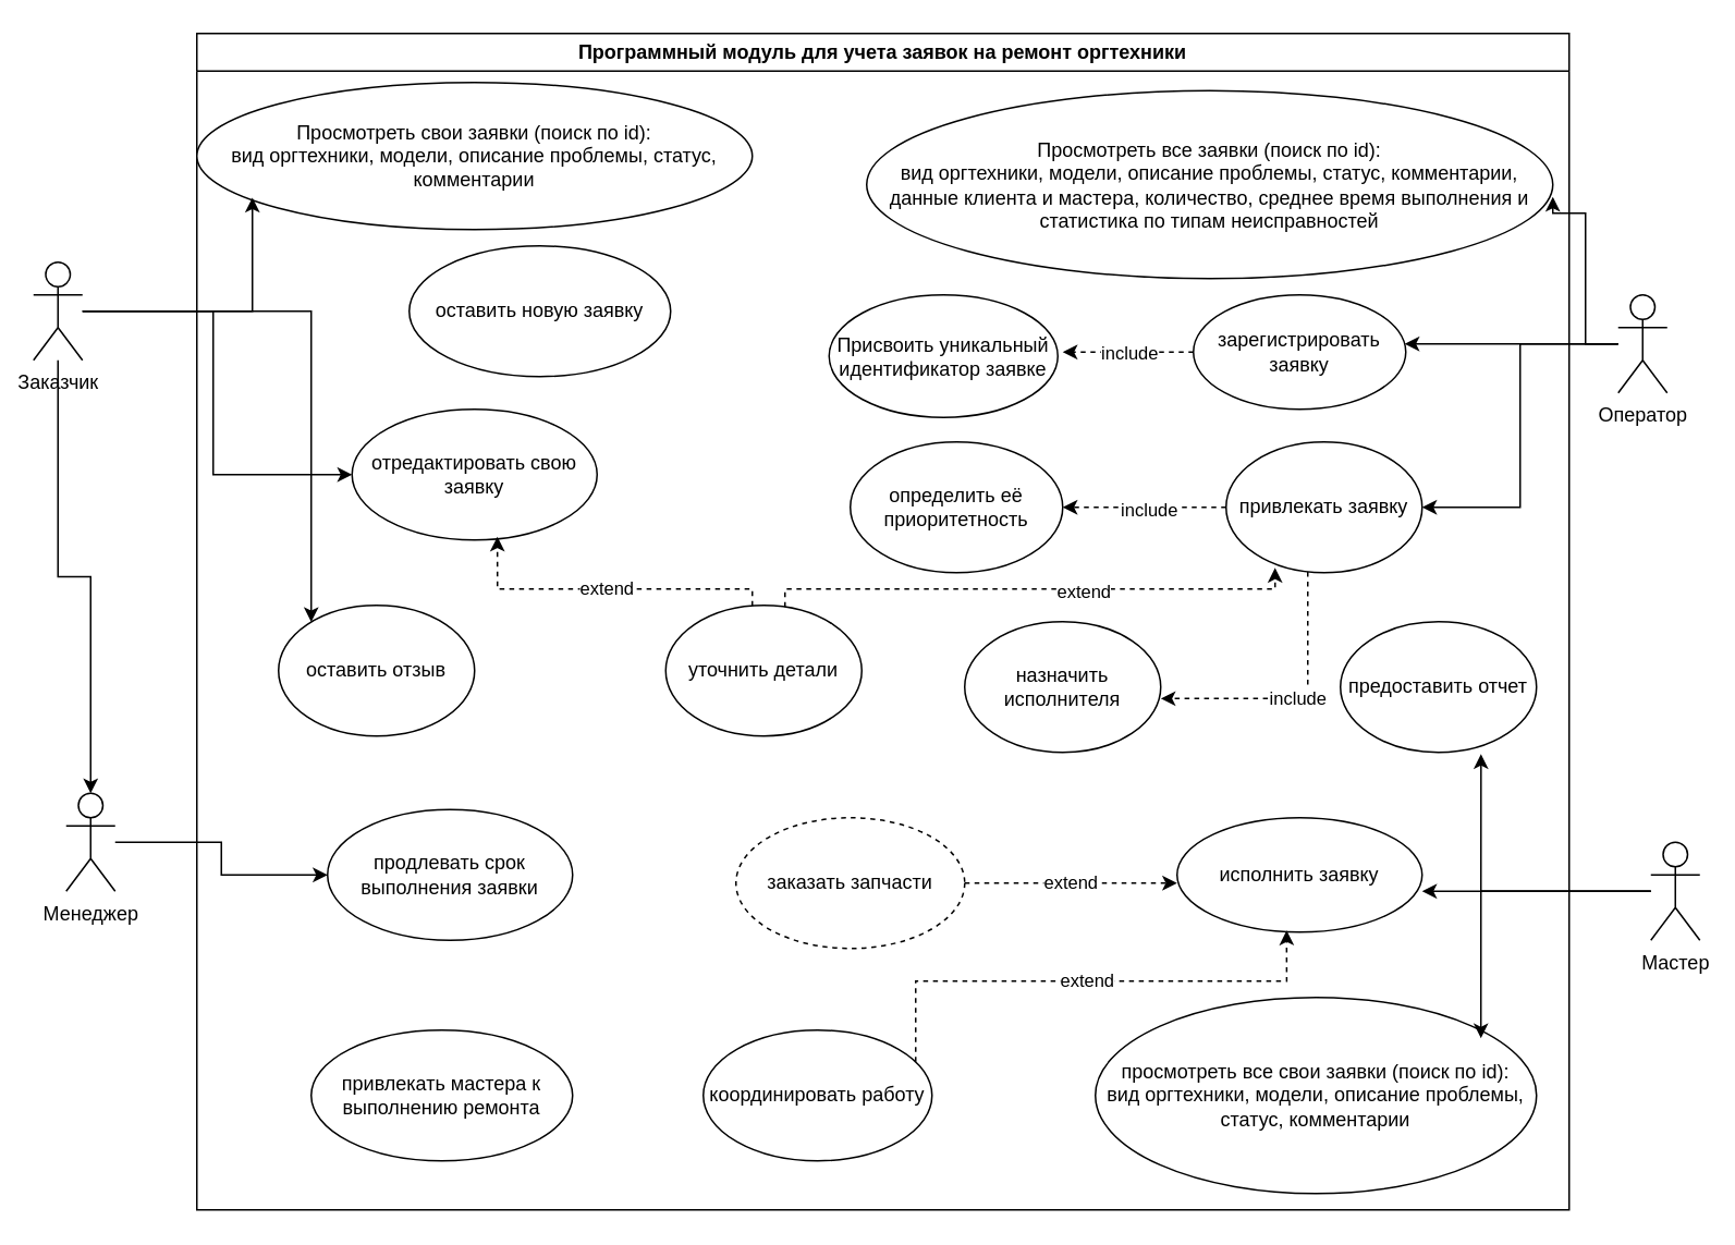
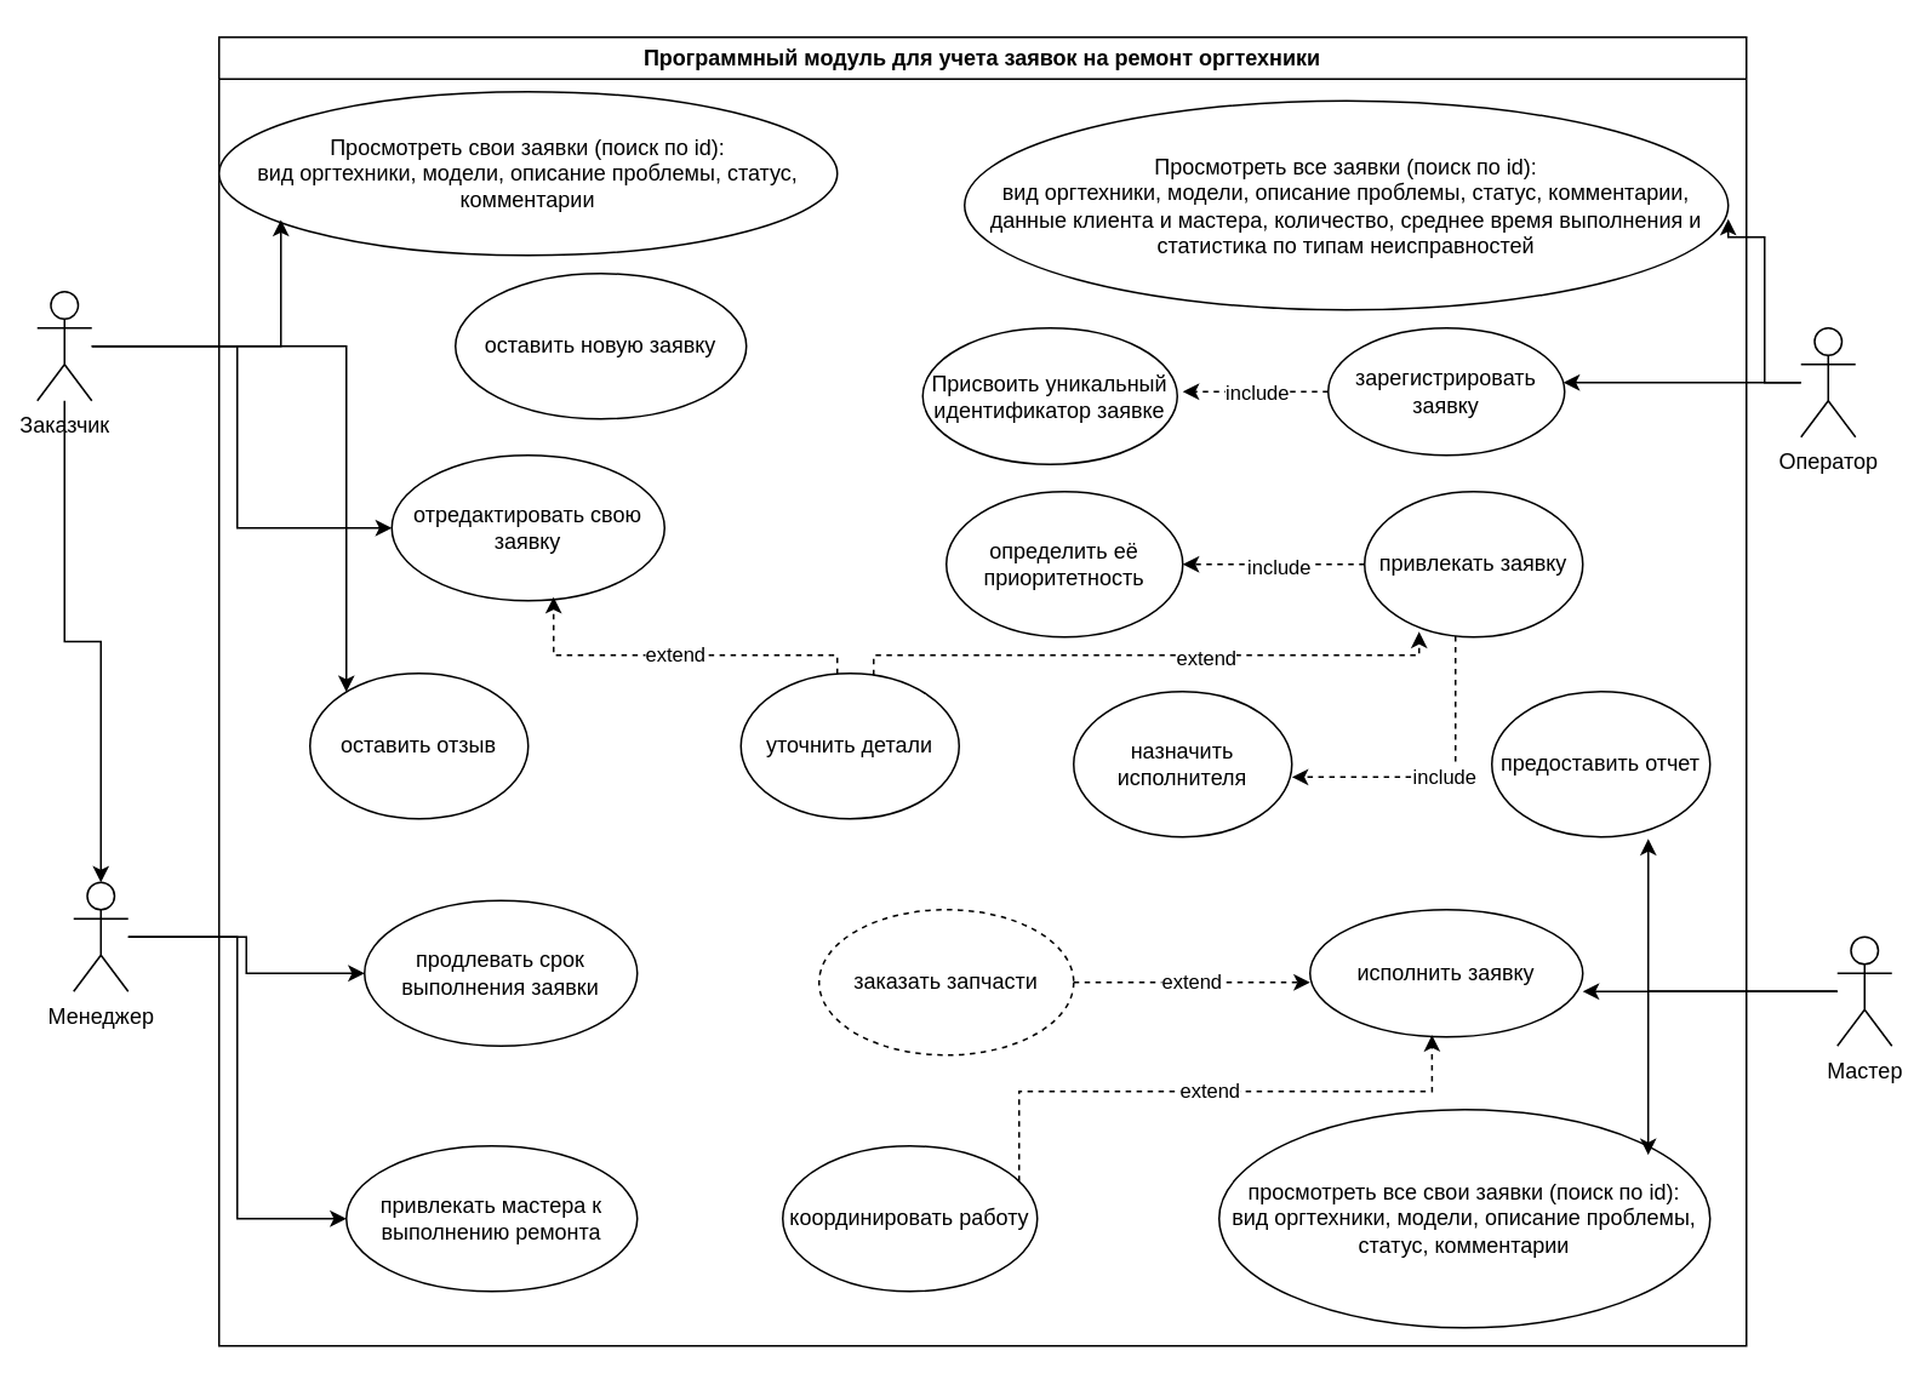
  <mxCell id="0" />
  <mxCell id="1" parent="0" />
  <mxCell id="2" value="Программный модуль для учета заявок на ремонт оргтехники" style="swimlane;whiteSpace=wrap;html=1;" vertex="1" parent="1"><mxGeometry x="120" y="20" width="840" height="720" as="geometry"><mxRectangle x="540" y="90" width="140" height="30" as="alternateBounds" /></mxGeometry></mxCell>
  <mxCell id="3" value="Просмотреть свои заявки (поиск по id):&lt;div&gt;вид оргтехники, модели, описание проблемы, статус, комментарии&lt;/div&gt;" style="ellipse;whiteSpace=wrap;html=1;" vertex="1" parent="2"><mxGeometry y="30" width="340" height="90" as="geometry" /></mxCell>
  <mxCell id="4" value="Присвоить уникальный идентификатор заявке" style="ellipse;whiteSpace=wrap;html=1;" vertex="1" parent="2"><mxGeometry x="387" y="160" width="140" height="75" as="geometry" /></mxCell>
  <mxCell id="5" value="определить её приоритетность" style="ellipse;whiteSpace=wrap;html=1;" vertex="1" parent="2"><mxGeometry x="400" y="250" width="130" height="80" as="geometry" /></mxCell>
  <mxCell id="6" value="Просмотреть все заявки (поиск по id):&lt;div&gt;вид оргтехники, модели, описание проблемы, статус, комментарии, данные клиента и мастера, количество, среднее время выполнения и статистика по типам неисправностей&lt;/div&gt;" style="ellipse;whiteSpace=wrap;html=1;" vertex="1" parent="2"><mxGeometry x="410" y="35" width="420" height="115" as="geometry" /></mxCell>
  <mxCell id="7" style="edgeStyle=orthogonalEdgeStyle;rounded=0;orthogonalLoop=1;jettySize=auto;html=1;dashed=1;" edge="1" parent="2" source="9" target="5"><mxGeometry relative="1" as="geometry" /></mxCell>
  <mxCell id="8" value="include" style="edgeLabel;html=1;align=center;verticalAlign=middle;resizable=0;points=[];" vertex="1" connectable="0" parent="7"><mxGeometry x="-0.04" y="1" relative="1" as="geometry"><mxPoint as="offset" /></mxGeometry></mxCell>
  <mxCell id="9" value="привлекать заявку" style="ellipse;whiteSpace=wrap;html=1;" vertex="1" parent="2"><mxGeometry x="630" y="250" width="120" height="80" as="geometry" /></mxCell>
  <mxCell id="10" value="продлевать срок выполнения заявки" style="ellipse;whiteSpace=wrap;html=1;" vertex="1" parent="2"><mxGeometry x="80" y="475" width="150" height="80" as="geometry" /></mxCell>
  <mxCell id="11" value="оставить отзыв" style="ellipse;whiteSpace=wrap;html=1;" vertex="1" parent="2"><mxGeometry x="50" y="350" width="120" height="80" as="geometry" /></mxCell>
  <mxCell id="12" value="уточнить детали" style="ellipse;whiteSpace=wrap;html=1;" vertex="1" parent="2"><mxGeometry x="287" y="350" width="120" height="80" as="geometry" /></mxCell>
  <mxCell id="13" value="привлекать мастера к выполнению ремонта" style="ellipse;whiteSpace=wrap;html=1;" vertex="1" parent="2"><mxGeometry x="70" y="610" width="160" height="80" as="geometry" /></mxCell>
  <mxCell id="14" value="отредактировать свою заявку" style="ellipse;whiteSpace=wrap;html=1;" vertex="1" parent="2"><mxGeometry x="95" y="230" width="150" height="80" as="geometry" /></mxCell>
  <mxCell id="15" value="координировать работу" style="ellipse;whiteSpace=wrap;html=1;" vertex="1" parent="2"><mxGeometry x="310" y="610" width="140" height="80" as="geometry" /></mxCell>
  <mxCell id="16" value="include" style="edgeStyle=orthogonalEdgeStyle;rounded=0;orthogonalLoop=1;jettySize=auto;html=1;dashed=1;" edge="1" parent="2" source="17"><mxGeometry relative="1" as="geometry"><mxPoint x="530" y="195" as="targetPoint" /></mxGeometry></mxCell>
  <mxCell id="17" value="зарегистрировать заявку" style="ellipse;whiteSpace=wrap;html=1;" vertex="1" parent="2"><mxGeometry x="610" y="160" width="130" height="70" as="geometry" /></mxCell>
  <mxCell id="18" value="оставить новую заявку" style="ellipse;whiteSpace=wrap;html=1;" vertex="1" parent="2"><mxGeometry x="130" y="130" width="160" height="80" as="geometry" /></mxCell>
  <mxCell id="19" value="предоставить отчет" style="ellipse;whiteSpace=wrap;html=1;" vertex="1" parent="2"><mxGeometry x="700" y="360" width="120" height="80" as="geometry" /></mxCell>
  <mxCell id="20" value="назначить исполнителя" style="ellipse;whiteSpace=wrap;html=1;" vertex="1" parent="2"><mxGeometry x="470" y="360" width="120" height="80" as="geometry" /></mxCell>
  <mxCell id="21" value="просмотреть все свои заявки (поиск по id):&lt;div&gt;вид оргтехники, модели, описание проблемы, статус, комментарии&lt;/div&gt;" style="ellipse;whiteSpace=wrap;html=1;" vertex="1" parent="2"><mxGeometry x="550" y="590" width="270" height="120" as="geometry" /></mxCell>
  <mxCell id="22" value="заказать запчасти" style="ellipse;whiteSpace=wrap;html=1;dashed=1;" vertex="1" parent="2"><mxGeometry x="330" y="480" width="140" height="80" as="geometry" /></mxCell>
  <mxCell id="23" value="исполнить заявку" style="ellipse;whiteSpace=wrap;html=1;" vertex="1" parent="2"><mxGeometry x="600" y="480" width="150" height="70" as="geometry" /></mxCell>
  <mxCell id="24" value="include" style="edgeStyle=orthogonalEdgeStyle;rounded=0;orthogonalLoop=1;jettySize=auto;html=1;entryX=1;entryY=0.588;entryDx=0;entryDy=0;entryPerimeter=0;dashed=1;" edge="1" parent="2" source="9" target="20"><mxGeometry relative="1" as="geometry"><Array as="points"><mxPoint x="680" y="407" /></Array></mxGeometry></mxCell>
  <mxCell id="25" value="extend" style="edgeStyle=orthogonalEdgeStyle;rounded=0;orthogonalLoop=1;jettySize=auto;html=1;entryX=0.593;entryY=0.975;entryDx=0;entryDy=0;entryPerimeter=0;dashed=1;" edge="1" parent="2" source="12" target="14"><mxGeometry relative="1" as="geometry"><Array as="points"><mxPoint x="340" y="340" /><mxPoint x="184" y="340" /></Array></mxGeometry></mxCell>
  <mxCell id="26" style="edgeStyle=orthogonalEdgeStyle;rounded=0;orthogonalLoop=1;jettySize=auto;html=1;entryX=0.25;entryY=0.963;entryDx=0;entryDy=0;entryPerimeter=0;dashed=1;" edge="1" parent="2" source="12" target="9"><mxGeometry relative="1" as="geometry"><Array as="points"><mxPoint x="360" y="340" /><mxPoint x="660" y="340" /></Array></mxGeometry></mxCell>
  <mxCell id="27" value="extend" style="edgeLabel;html=1;align=center;verticalAlign=middle;resizable=0;points=[];" vertex="1" connectable="0" parent="26"><mxGeometry x="0.189" y="-1" relative="1" as="geometry"><mxPoint as="offset" /></mxGeometry></mxCell>
  <mxCell id="28" value="extend" style="edgeStyle=orthogonalEdgeStyle;rounded=0;orthogonalLoop=1;jettySize=auto;html=1;dashed=1;" edge="1" parent="2" source="22"><mxGeometry relative="1" as="geometry"><mxPoint x="600" y="520" as="targetPoint" /></mxGeometry></mxCell>
  <mxCell id="29" value="extend" style="edgeStyle=orthogonalEdgeStyle;rounded=0;orthogonalLoop=1;jettySize=auto;html=1;entryX=0.447;entryY=0.986;entryDx=0;entryDy=0;entryPerimeter=0;dashed=1;" edge="1" parent="2" source="15" target="23"><mxGeometry relative="1" as="geometry"><Array as="points"><mxPoint x="440" y="580" /><mxPoint x="667" y="580" /></Array></mxGeometry></mxCell>
  <mxCell id="30" style="edgeStyle=orthogonalEdgeStyle;rounded=0;orthogonalLoop=1;jettySize=auto;html=1;entryX=0;entryY=0.5;entryDx=0;entryDy=0;" edge="1" parent="1" source="32" target="10"><mxGeometry relative="1" as="geometry" /></mxCell>
+ <mxCell id="31" style="edgeStyle=orthogonalEdgeStyle;rounded=0;orthogonalLoop=1;jettySize=auto;html=1;entryX=0;entryY=0.5;entryDx=0;entryDy=0;" edge="1" parent="1" source="32" target="13"><mxGeometry relative="1" as="geometry" /></mxCell>
  <mxCell id="32" value="Менеджер" style="shape=umlActor;verticalLabelPosition=bottom;verticalAlign=top;html=1;outlineConnect=0;" vertex="1" parent="1"><mxGeometry x="40" y="485" width="30" height="60" as="geometry" /></mxCell>
  <mxCell id="33" value="Мастер" style="shape=umlActor;verticalLabelPosition=bottom;verticalAlign=top;html=1;outlineConnect=0;" vertex="1" parent="1"><mxGeometry x="1010" y="515" width="30" height="60" as="geometry" /></mxCell>
  <mxCell id="34" style="edgeStyle=orthogonalEdgeStyle;rounded=0;orthogonalLoop=1;jettySize=auto;html=1;" edge="1" parent="1" source="37" target="32"><mxGeometry relative="1" as="geometry" /></mxCell>
  <mxCell id="35" style="edgeStyle=orthogonalEdgeStyle;rounded=0;orthogonalLoop=1;jettySize=auto;html=1;" edge="1" parent="1" source="37" target="14"><mxGeometry relative="1" as="geometry"><Array as="points"><mxPoint x="130" y="190" /><mxPoint x="130" y="290" /></Array></mxGeometry></mxCell>
  <mxCell id="36" style="edgeStyle=orthogonalEdgeStyle;rounded=0;orthogonalLoop=1;jettySize=auto;html=1;" edge="1" parent="1" source="37" target="11"><mxGeometry relative="1" as="geometry"><Array as="points"><mxPoint x="190" y="190" /></Array></mxGeometry></mxCell>
  <mxCell id="37" value="За&lt;span style=&quot;background-color: initial;&quot;&gt;казчик&lt;/span&gt;" style="shape=umlActor;verticalLabelPosition=bottom;verticalAlign=top;html=1;outlineConnect=0;" vertex="1" parent="1"><mxGeometry x="20" y="160" width="30" height="60" as="geometry" /></mxCell>
  <mxCell id="38" style="edgeStyle=orthogonalEdgeStyle;rounded=0;orthogonalLoop=1;jettySize=auto;html=1;" edge="1" parent="1" source="40" target="17"><mxGeometry relative="1" as="geometry"><Array as="points"><mxPoint x="890" y="210" /><mxPoint x="890" y="210" /></Array></mxGeometry></mxCell>
- <mxCell id="39" style="edgeStyle=orthogonalEdgeStyle;rounded=0;orthogonalLoop=1;jettySize=auto;html=1;entryX=1;entryY=0.5;entryDx=0;entryDy=0;" edge="1" parent="1" source="40" target="9"><mxGeometry relative="1" as="geometry" /></mxCell>
  <mxCell id="40" value="Оператор" style="shape=umlActor;verticalLabelPosition=bottom;verticalAlign=top;html=1;outlineConnect=0;" vertex="1" parent="1"><mxGeometry x="990" y="180" width="30" height="60" as="geometry" /></mxCell>
  <mxCell id="41" style="edgeStyle=orthogonalEdgeStyle;rounded=0;orthogonalLoop=1;jettySize=auto;html=1;entryX=0.1;entryY=0.783;entryDx=0;entryDy=0;entryPerimeter=0;" edge="1" parent="1" source="37" target="3"><mxGeometry relative="1" as="geometry" /></mxCell>
  <mxCell id="42" style="edgeStyle=orthogonalEdgeStyle;rounded=0;orthogonalLoop=1;jettySize=auto;html=1;entryX=1;entryY=0.565;entryDx=0;entryDy=0;entryPerimeter=0;" edge="1" parent="1" source="40" target="6"><mxGeometry relative="1" as="geometry"><Array as="points"><mxPoint x="970" y="210" /><mxPoint x="970" y="130" /><mxPoint x="950" y="130" /></Array></mxGeometry></mxCell>
  <mxCell id="43" style="edgeStyle=orthogonalEdgeStyle;rounded=0;orthogonalLoop=1;jettySize=auto;html=1;entryX=0.717;entryY=1.013;entryDx=0;entryDy=0;entryPerimeter=0;" edge="1" parent="1" source="33" target="19"><mxGeometry relative="1" as="geometry" /></mxCell>
  <mxCell id="44" style="edgeStyle=orthogonalEdgeStyle;rounded=0;orthogonalLoop=1;jettySize=auto;html=1;" edge="1" parent="1" source="33"><mxGeometry relative="1" as="geometry"><mxPoint x="870" y="545" as="targetPoint" /></mxGeometry></mxCell>
  <mxCell id="45" style="edgeStyle=orthogonalEdgeStyle;rounded=0;orthogonalLoop=1;jettySize=auto;html=1;entryX=0.874;entryY=0.208;entryDx=0;entryDy=0;entryPerimeter=0;" edge="1" parent="1" source="33" target="21"><mxGeometry relative="1" as="geometry" /></mxCell>
